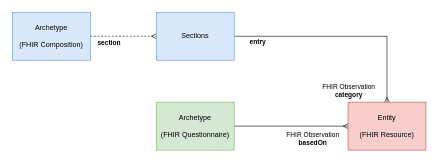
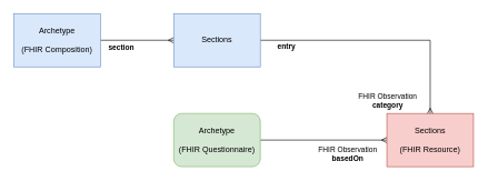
  <mxCell id="0" />
  <mxCell id="1" parent="0" />
- <mxCell id="2" style="edgeStyle=orthogonalEdgeStyle;rounded=0;orthogonalLoop=1;jettySize=auto;html=1;entryX=0;entryY=0.5;entryDx=0;entryDy=0;endArrow=ERmany;endFill=0;dashed=1;" edge="1" parent="1" source="4" target="11"><mxGeometry relative="1" as="geometry" /></mxCell>
+ <mxCell id="2" style="edgeStyle=orthogonalEdgeStyle;rounded=0;orthogonalLoop=1;jettySize=auto;html=1;entryX=0;entryY=0.5;entryDx=0;entryDy=0;endArrow=ERmany;endFill=0;" edge="1" parent="1" source="4" target="11"><mxGeometry relative="1" as="geometry" /></mxCell>
  <mxCell id="3" value="&lt;b&gt;section&lt;/b&gt;" style="edgeLabel;html=1;align=center;verticalAlign=middle;resizable=0;points=[];" connectable="0" vertex="1" parent="2"><mxGeometry x="-0.018" y="-4" relative="1" as="geometry"><mxPoint x="-24" y="6" as="offset" /></mxGeometry></mxCell>
  <mxCell id="4" value="Archetype&lt;div&gt;&lt;br&gt;(FHIR Composition)&lt;/div&gt;" style="html=1;whiteSpace=wrap;fillColor=#dae8fc;strokeColor=#6c8ebf;" vertex="1" parent="1"><mxGeometry x="20" y="20" width="130" height="80" as="geometry" /></mxCell>
  <mxCell id="5" style="edgeStyle=orthogonalEdgeStyle;rounded=0;orthogonalLoop=1;jettySize=auto;html=1;endArrow=ERmany;endFill=0;" edge="1" parent="1" source="7" target="8"><mxGeometry relative="1" as="geometry" /></mxCell>
  <mxCell id="6" value="FHIR Observation&lt;br&gt;&lt;b&gt;basedOn&lt;/b&gt;" style="edgeLabel;html=1;align=center;verticalAlign=middle;resizable=0;points=[];" connectable="0" vertex="1" parent="5"><mxGeometry x="-0.02" y="-2" relative="1" as="geometry"><mxPoint x="37" y="18" as="offset" /></mxGeometry></mxCell>
- <mxCell id="7" value="Archetype&lt;div&gt;&lt;br&gt;(FHIR Questionnaire)&lt;/div&gt;" style="html=1;whiteSpace=wrap;fillColor=#d5e8d4;strokeColor=#82b366;" vertex="1" parent="1"><mxGeometry x="260" y="170" width="130" height="80" as="geometry" /></mxCell>
- <mxCell id="8" value="Entity&lt;br&gt;&lt;br&gt;(FHIR Resource)" style="html=1;whiteSpace=wrap;fillColor=#f8cecc;strokeColor=#b85450;" vertex="1" parent="1"><mxGeometry x="580" y="170" width="130" height="80" as="geometry" /></mxCell>
+ <mxCell id="7" value="Archetype&lt;div&gt;&lt;br&gt;(FHIR Questionnaire)&lt;/div&gt;" style="html=1;whiteSpace=wrap;fillColor=#d5e8d4;strokeColor=#82b366;rounded=1;" vertex="1" parent="1"><mxGeometry x="260" y="170" width="130" height="80" as="geometry" /></mxCell>
+ <mxCell id="8" value="Sections&lt;br&gt;&lt;br&gt;(FHIR Resource)" style="html=1;whiteSpace=wrap;fillColor=#f8cecc;strokeColor=#b85450;" vertex="1" parent="1"><mxGeometry x="580" y="170" width="130" height="80" as="geometry" /></mxCell>
  <mxCell id="9" value="&lt;b&gt;entry&lt;/b&gt;" style="edgeStyle=orthogonalEdgeStyle;rounded=0;orthogonalLoop=1;jettySize=auto;html=1;endArrow=ERmany;endFill=0;" edge="1" parent="1" source="11" target="8"><mxGeometry x="-0.789" y="-10" relative="1" as="geometry"><mxPoint as="offset" /></mxGeometry></mxCell>
  <mxCell id="10" value="FHIR Observation&lt;br&gt;&lt;b&gt;category&lt;/b&gt;" style="edgeLabel;html=1;align=center;verticalAlign=middle;resizable=0;points=[];" connectable="0" vertex="1" parent="9"><mxGeometry x="0.796" y="2" relative="1" as="geometry"><mxPoint x="-67" y="17" as="offset" /></mxGeometry></mxCell>
  <mxCell id="11" value="Sections" style="html=1;whiteSpace=wrap;fillColor=#dae8fc;strokeColor=#6c8ebf;" vertex="1" parent="1"><mxGeometry x="260" y="20" width="130" height="80" as="geometry" /></mxCell>
